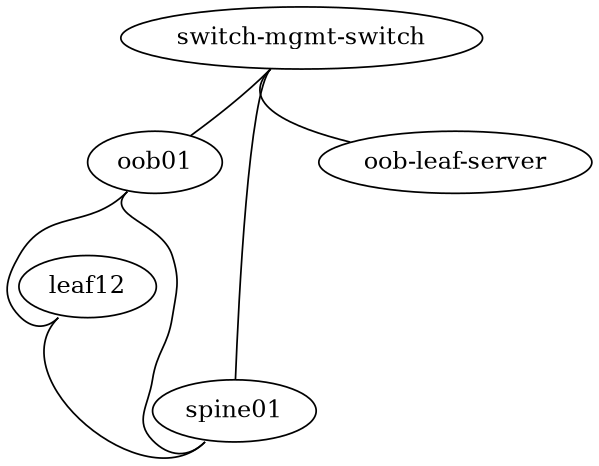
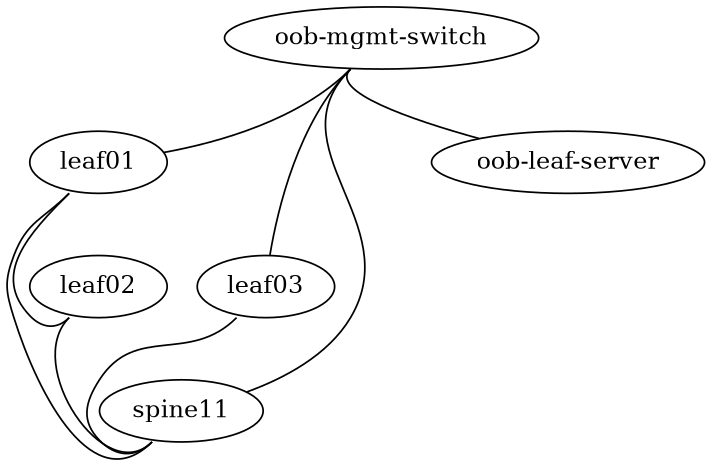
  graph {
    node [config="./helper_scripts/config_switch.sh" function=leaf memory=768 os="CumulusCommunity/cumulus-vx" version="3.4.3"]
    edge [headport=eth0 tailport=swp51]
-   leaf01 [label=oob01]
-   leaf02 [label=leaf12]
-   spine01 [function=spine]
-   "oob-mgmt-switch" [config="./helper_scripts/oob_switch_config.sh" function="oob-switch" mgmt_ip="10.128.0.254" version="3.2.1" label="switch-mgmt-switch" memory=""]
+   leaf01
+   leaf02
+   spine01 [function=spine label=spine11]
+   leaf03
+   "oob-mgmt-switch" [config="./helper_scripts/oob_switch_config.sh" function="oob-switch" mgmt_ip="10.128.0.254" version="3.2.1" memory=""]
    n6 [function="oob-server" label="oob-leaf-server" memory=1024 mgmt_ip="10.128.0.1" os="yk0/ubuntu-xenial" config="" version=""]
    leaf01 -- leaf02 [headport=swp49 tailport=swp49]
    leaf01 -- spine01 [headport=swp1]
    leaf02 -- spine01 [headport=swp2]
+   leaf03 -- spine01 [headport=swp3]
    "oob-mgmt-switch" -- leaf01 [tailport=swp1]
    "oob-mgmt-switch" -- spine01 [tailport=swp5]
+   "oob-mgmt-switch" -- leaf03 [tailport=swp3]
    "oob-mgmt-switch" -- n6 [tailport=swp6]
  }
